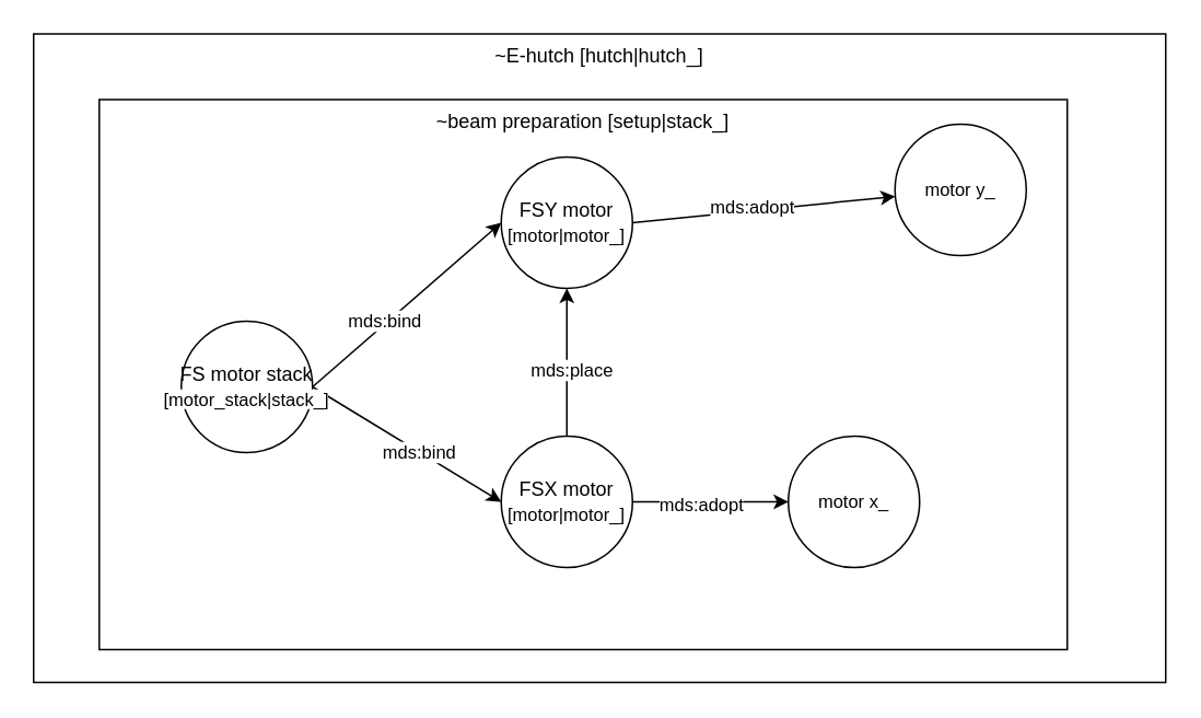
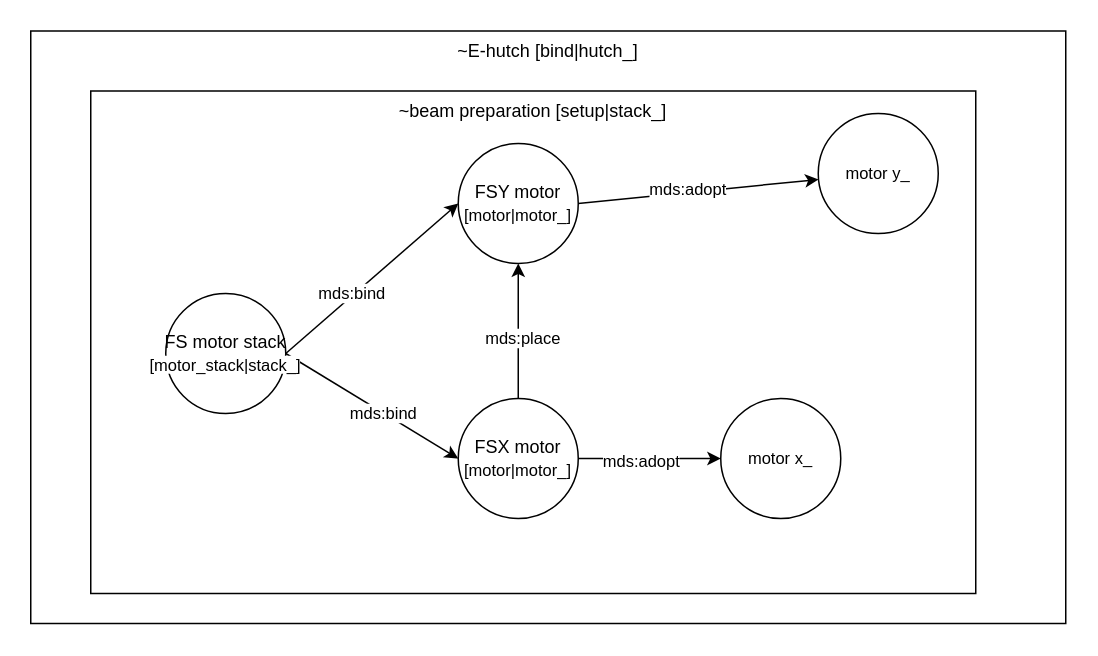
  <mxCell id="0" />
  <mxCell id="1" parent="0" />
- <mxCell id="2" value="~E-hutch [hutch|hutch_]" style="rounded=0;whiteSpace=wrap;html=1;fillColor=none;verticalAlign=top;movable=1;resizable=1;rotatable=1;deletable=1;editable=1;locked=0;connectable=1;" parent="1" vertex="1"><mxGeometry x="20" y="20" width="690" height="395" as="geometry" /></mxCell>
+ <mxCell id="2" value="~E-hutch [bind|hutch_]" style="rounded=0;whiteSpace=wrap;html=1;fillColor=none;verticalAlign=top;movable=1;resizable=1;rotatable=1;deletable=1;editable=1;locked=0;connectable=1;" parent="1" vertex="1"><mxGeometry x="20" y="20" width="690" height="395" as="geometry" /></mxCell>
  <mxCell id="3" value="~beam preparation [setup|stack_]" style="rounded=0;whiteSpace=wrap;html=1;fillStyle=auto;gradientColor=none;fillColor=none;verticalAlign=top;movable=1;resizable=1;rotatable=1;deletable=1;editable=1;locked=0;connectable=1;" parent="1" vertex="1"><mxGeometry x="60" y="60" width="590" height="335" as="geometry" /></mxCell>
  <mxCell id="4" style="edgeStyle=none;rounded=0;orthogonalLoop=1;jettySize=auto;html=1;exitX=1;exitY=0.5;exitDx=0;exitDy=0;strokeColor=default;align=center;verticalAlign=middle;fontFamily=Helvetica;fontSize=11;fontColor=default;labelBackgroundColor=default;endArrow=classic;" parent="1" source="6" target="17" edge="1"><mxGeometry relative="1" as="geometry" /></mxCell>
  <mxCell id="5" value="mds:adopt" style="edgeLabel;html=1;align=center;verticalAlign=middle;resizable=0;points=[];" parent="4" vertex="1" connectable="0"><mxGeometry x="-0.094" y="2" relative="1" as="geometry"><mxPoint as="offset" /></mxGeometry></mxCell>
  <mxCell id="6" value="FSY motor&lt;div&gt;&lt;span style=&quot;font-size: 11px; background-color: rgb(255, 255, 255);&quot;&gt;[motor|motor_]&lt;/span&gt;&lt;br&gt;&lt;/div&gt;" style="ellipse;whiteSpace=wrap;html=1;aspect=fixed;" parent="1" vertex="1"><mxGeometry x="305" y="95" width="80" height="80" as="geometry" /></mxCell>
  <mxCell id="7" style="edgeStyle=none;rounded=0;orthogonalLoop=1;jettySize=auto;html=1;exitX=1;exitY=0.5;exitDx=0;exitDy=0;entryX=0;entryY=0.5;entryDx=0;entryDy=0;strokeColor=default;align=center;verticalAlign=middle;fontFamily=Helvetica;fontSize=11;fontColor=default;labelBackgroundColor=default;endArrow=classic;" parent="1" source="11" target="18" edge="1"><mxGeometry relative="1" as="geometry" /></mxCell>
  <mxCell id="8" value="mds:adopt" style="edgeLabel;html=1;align=center;verticalAlign=middle;resizable=0;points=[];" parent="7" vertex="1" connectable="0"><mxGeometry x="-0.135" y="-1" relative="1" as="geometry"><mxPoint as="offset" /></mxGeometry></mxCell>
  <mxCell id="9" style="rounded=0;orthogonalLoop=1;jettySize=auto;html=1;exitX=0.5;exitY=0;exitDx=0;exitDy=0;entryX=0.5;entryY=1;entryDx=0;entryDy=0;" parent="1" source="11" target="6" edge="1"><mxGeometry relative="1" as="geometry" /></mxCell>
  <mxCell id="10" value="mds:place" style="edgeLabel;html=1;align=center;verticalAlign=middle;resizable=0;points=[];" parent="9" vertex="1" connectable="0"><mxGeometry x="-0.08" y="-2" relative="1" as="geometry"><mxPoint as="offset" /></mxGeometry></mxCell>
  <mxCell id="11" value="FSX motor&lt;div&gt;&lt;span style=&quot;font-size: 11px; background-color: rgb(255, 255, 255);&quot;&gt;[motor|motor_]&lt;/span&gt;&lt;/div&gt;" style="ellipse;whiteSpace=wrap;html=1;aspect=fixed;" parent="1" vertex="1"><mxGeometry x="305" y="265" width="80" height="80" as="geometry" /></mxCell>
  <mxCell id="12" style="edgeStyle=none;rounded=0;orthogonalLoop=1;jettySize=auto;html=1;exitX=1;exitY=0.5;exitDx=0;exitDy=0;entryX=0;entryY=0.5;entryDx=0;entryDy=0;strokeColor=default;align=center;verticalAlign=middle;fontFamily=Helvetica;fontSize=11;fontColor=default;labelBackgroundColor=default;endArrow=classic;" parent="1" source="16" target="6" edge="1"><mxGeometry relative="1" as="geometry" /></mxCell>
  <mxCell id="13" value="mds:bind" style="edgeLabel;html=1;align=center;verticalAlign=middle;resizable=0;points=[];fontFamily=Helvetica;fontSize=11;fontColor=default;labelBackgroundColor=default;" parent="12" vertex="1" connectable="0"><mxGeometry x="-0.215" y="2" relative="1" as="geometry"><mxPoint as="offset" /></mxGeometry></mxCell>
  <mxCell id="14" style="edgeStyle=none;rounded=0;orthogonalLoop=1;jettySize=auto;html=1;exitX=1;exitY=0.5;exitDx=0;exitDy=0;entryX=0;entryY=0.5;entryDx=0;entryDy=0;strokeColor=default;align=center;verticalAlign=middle;fontFamily=Helvetica;fontSize=11;fontColor=default;labelBackgroundColor=default;endArrow=classic;" parent="1" source="16" target="11" edge="1"><mxGeometry relative="1" as="geometry" /></mxCell>
  <mxCell id="15" value="mds:bind" style="edgeLabel;html=1;align=center;verticalAlign=middle;resizable=0;points=[];fontFamily=Helvetica;fontSize=11;fontColor=default;labelBackgroundColor=default;" parent="14" vertex="1" connectable="0"><mxGeometry x="0.129" relative="1" as="geometry"><mxPoint as="offset" /></mxGeometry></mxCell>
  <mxCell id="16" value="FS motor stack&lt;div&gt;&lt;span style=&quot;font-size: 11px; background-color: rgb(255, 255, 255);&quot;&gt;[motor_stack|stack_]&lt;/span&gt;&lt;/div&gt;" style="ellipse;whiteSpace=wrap;html=1;aspect=fixed;" parent="1" vertex="1"><mxGeometry x="110" y="195" width="80" height="80" as="geometry" /></mxCell>
  <mxCell id="17" value="motor y_" style="ellipse;whiteSpace=wrap;html=1;aspect=fixed;fontFamily=Helvetica;fontSize=11;fontColor=default;labelBackgroundColor=default;" parent="1" vertex="1"><mxGeometry x="545" y="75" width="80" height="80" as="geometry" /></mxCell>
  <mxCell id="18" value="motor x_" style="ellipse;whiteSpace=wrap;html=1;aspect=fixed;fontFamily=Helvetica;fontSize=11;fontColor=default;labelBackgroundColor=default;" parent="1" vertex="1"><mxGeometry x="480" y="265" width="80" height="80" as="geometry" /></mxCell>
